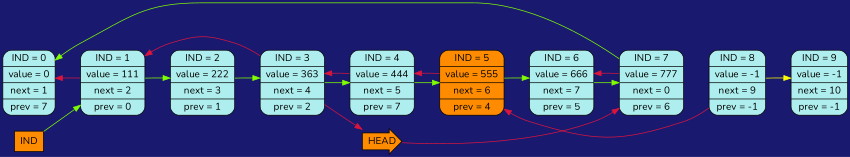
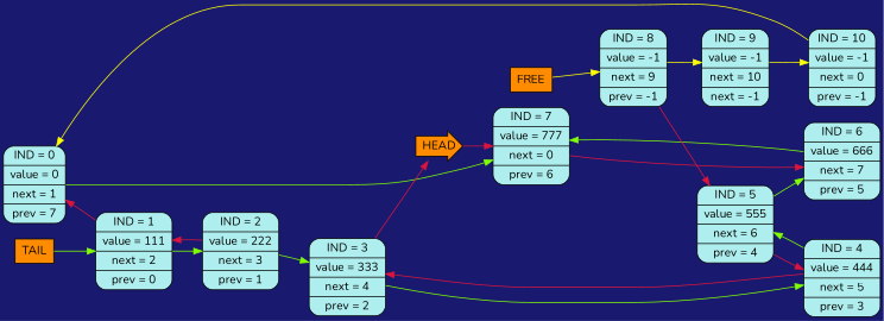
  digraph {
    bgcolor="#191970"
    fontname=Nunito
    rankdir=LR
    node [fillcolor="#AFEEEE" fontname=Nunito shape=Mrecord style=filled]
    edge [fontname=Nunito weight=1]
    n1 [label="IND = 0 | value = 0 | next = 1 | prev = 7 "]
-   TAIL [fillcolor="#FF8C00" height=0.4 shape=rectangle width=0.5 label=IND]
+   TAIL [fillcolor="#FF8C00" height=0.4 shape=rectangle width=0.5]
    n3 [label="IND = 1 | value = 111 | next = 2 | prev = 0 "]
    HEAD [fillcolor="#FF8C00" height=0.5 shape=rarrow width=0.5]
    n5 [label="IND = 2 | value = 222 | next = 3 | prev = 1 "]
-   n6 [label="IND = 3 | value = 363 | next = 4 | prev = 2 "]
-   n7 [label="IND = 4 | value = 444 | next = 5 | prev = 7 "]
-   n8 [fillcolor="#FF8C00" label="IND = 5 | value = 555 | next = 6 | prev = 4 "]
+   n6 [label="IND = 3 | value = 333 | next = 4 | prev = 2 "]
+   n7 [label="IND = 4 | value = 444 | next = 5 | prev = 3 "]
+   n8 [label="IND = 5 | value = 555 | next = 6 | prev = 4 "]
    n9 [label="IND = 6 | value = 666 | next = 7 | prev = 5 "]
    n10 [label="IND = 7 | value = 777 | next = 0 | prev = 6 "]
    n11 [label="IND = 8 | value = -1 | next = 9 | prev = -1 "]
-   n12 [label="IND = 9 | value = -1 | next = 10 | prev = -1 "]
+   n12 [label="IND = 9 | value = -1 | next = 10 | next = -1 "]
+   n13 [label="IND = 10 | value = -1 | next = 0 | prev = -1 "]
+   FREE [fillcolor="#FF8C00" height=0.4 shape=rectangle width=0.5]
    subgraph sub_1 {
      rank=same
      n1
      TAIL
    }
    n1 -> n3 [style=invis weight=1000000]
    TAIL -> n3 [color="#7FFF00"]
    TAIL -> HEAD [style=invis weight=1000000]
    n3 -> n1 [color="#DC143C"]
    n3 -> n5 [style=invis weight=1000000]
    n3 -> n5 [color="#7FFF00"]
    HEAD -> n10 [color="#DC143C"]
-   n6 -> n3 [color="#DC143C"]
+   HEAD -> FREE [style=invis weight=1000000]
+   n5 -> n3 [color="#DC143C"]
    n5 -> n6 [style=invis weight=1000000]
    n5 -> n6 [color="#7FFF00"]
    n6 -> HEAD [color="#DC143C"]
    n6 -> n7 [style=invis weight=1000000]
    n6 -> n7 [color="#7FFF00"]
    n7 -> n6 [color="#DC143C"]
    n7 -> n8 [style=invis weight=1000000]
    n7 -> n8 [color="#7FFF00"]
    n8 -> n7 [color="#DC143C"]
    n8 -> n9 [style=invis weight=1000000]
    n8 -> n9 [color="#7FFF00"]
    n9 -> n10 [style=invis weight=1000000]
    n9 -> n10 [color="#7FFF00"]
-   n10 -> n1 [color="#7FFF00"]
+   n1 -> n10 [color="#7FFF00"]
    n10 -> n9 [color="#DC143C"]
    n10 -> n11 [style=invis weight=1000000]
    n11 -> n8 [color="#DC143C"]
    n11 -> n12 [style=invis weight=1000000]
    n11 -> n12 [color="#FFFF00"]
+   n12 -> n13 [style=invis weight=1000000]
+   n12 -> n13 [color="#FFFF00"]
+   n13 -> n1 [color="#FFFF00"]
+   FREE -> n11 [color="#FFFF00"]
  }
